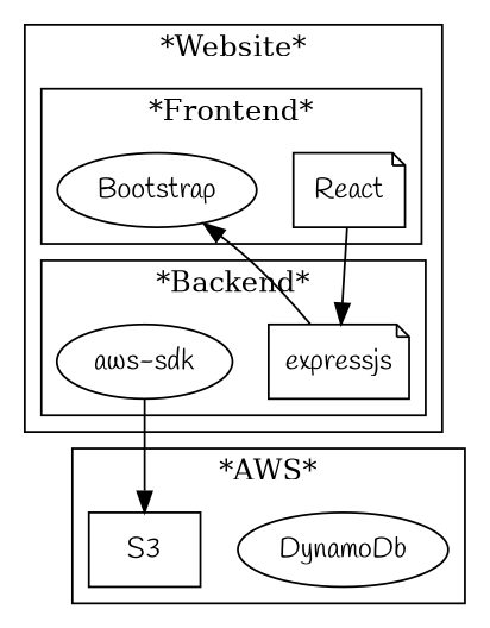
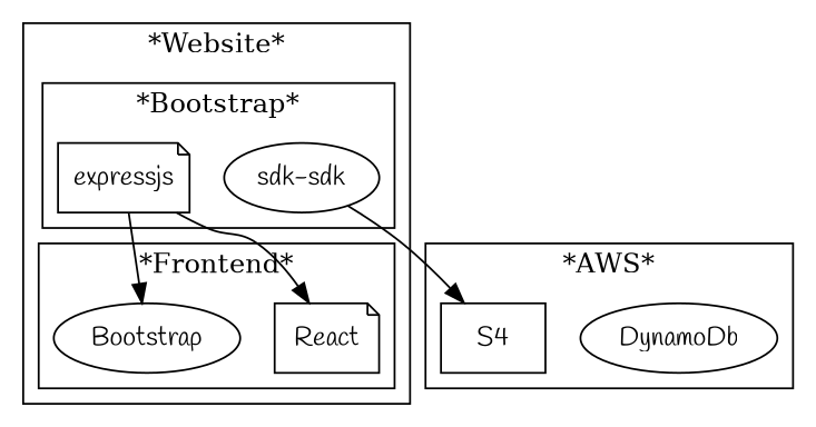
  digraph {
    compound=true
    node [fontname=Handlee shape=ellipse]
    React [shape=note]
    Bootstrap
    expressjs [shape=note]
-   "aws-sdk"
+   "aws-sdk" [label="sdk-sdk"]
    DynamoDb
-   S3 [shape=box]
+   S3 [shape=box label=S4]
    subgraph cluster_1 {
      label="*Website*"
      subgraph cluster_2 {
        label="*Frontend*"
        React
        Bootstrap
      }
      subgraph cluster_3 {
-       label="*Backend*"
+       label="*Bootstrap*"
        expressjs
        "aws-sdk"
      }
    }
    subgraph cluster_4 {
      label="*AWS*"
      DynamoDb
      S3
    }
-   React -> expressjs
+   expressjs -> React
    expressjs -> Bootstrap [constraint=false]
    "aws-sdk" -> S3
  }
